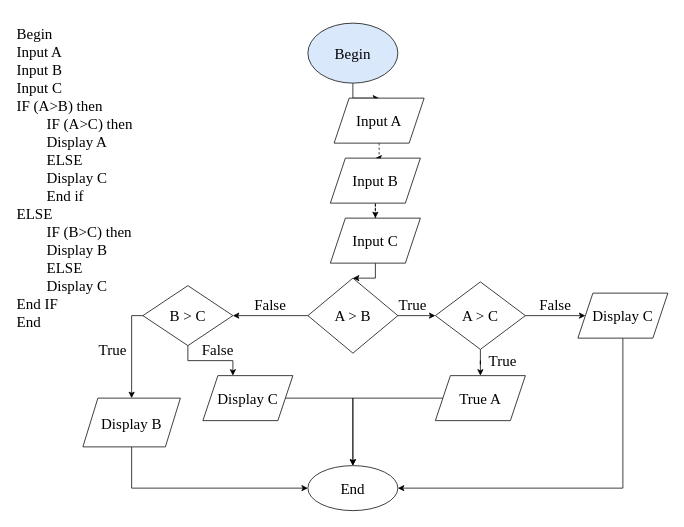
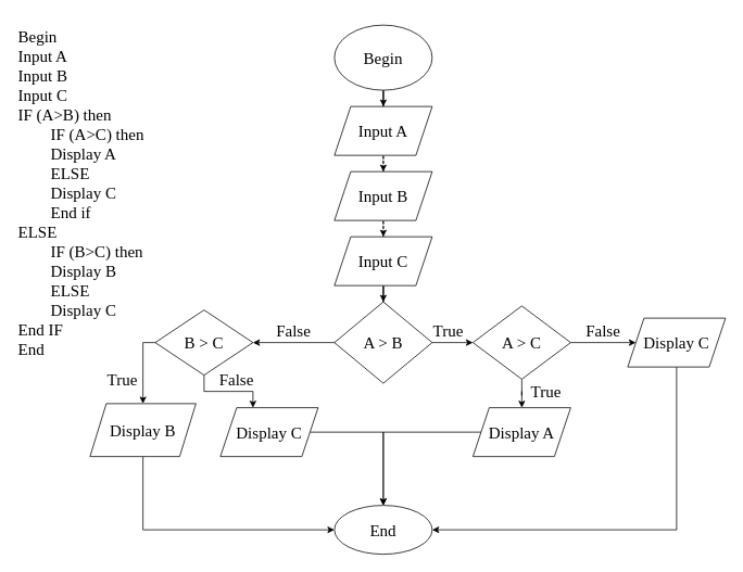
  <mxCell id="0" />
  <mxCell id="1" parent="0" />
  <mxCell id="2" value="Begin&lt;br&gt;Input A&lt;br&gt;Input B&lt;br&gt;Input C&lt;br&gt;IF (A&amp;gt;B) then&lt;br&gt;&lt;span style=&quot;white-space: pre;&quot;&gt;&#09;&lt;/span&gt;IF (A&amp;gt;C) then&lt;br&gt;&lt;span style=&quot;white-space: pre;&quot;&gt;&#09;&lt;/span&gt;Display A&lt;br&gt;&lt;span style=&quot;white-space: pre;&quot;&gt;&#09;&lt;/span&gt;ELSE&amp;nbsp;&lt;br&gt;&lt;span style=&quot;white-space: pre;&quot;&gt;&#09;&lt;/span&gt;Display C&lt;br&gt;&lt;span style=&quot;white-space: pre;&quot;&gt;&#09;&lt;/span&gt;End if&lt;br&gt;ELSE&lt;br&gt;&lt;span style=&quot;white-space: pre;&quot;&gt;&#09;&lt;/span&gt;IF (B&amp;gt;C) then&lt;br&gt;&lt;span style=&quot;white-space: pre;&quot;&gt;&#09;&lt;/span&gt;Display B&lt;br&gt;&lt;span style=&quot;white-space: pre;&quot;&gt;&#09;&lt;/span&gt;ELSE&lt;br&gt;&lt;span style=&quot;white-space: pre;&quot;&gt;&#09;&lt;/span&gt;Display C&lt;br&gt;End IF&lt;br&gt;End" style="text;html=1;strokeColor=none;fillColor=none;align=left;verticalAlign=top;whiteSpace=wrap;rounded=0;fontFamily=Times New Roman;fontSize=20;spacingTop=5;" vertex="1" parent="1"><mxGeometry x="20" width="230" height="475" as="geometry" y="20" /></mxCell>
  <mxCell id="3" value="" style="edgeStyle=orthogonalEdgeStyle;rounded=0;orthogonalLoop=1;jettySize=auto;html=1;fontFamily=Times New Roman;fontSize=20;" edge="1" parent="1" source="4" target="6"><mxGeometry relative="1" as="geometry" /></mxCell>
- <mxCell id="4" value="Begin" style="ellipse;whiteSpace=wrap;html=1;fontFamily=Times New Roman;fontSize=20;fillColor=#dae8fc;" vertex="1" parent="1"><mxGeometry x="410" y="30" width="120" height="80" as="geometry" /></mxCell>
+ <mxCell id="4" value="Begin" style="ellipse;whiteSpace=wrap;html=1;fontFamily=Times New Roman;fontSize=20;" vertex="1" parent="1"><mxGeometry x="410" y="30" width="120" height="80" as="geometry" /></mxCell>
  <mxCell id="5" value="" style="edgeStyle=orthogonalEdgeStyle;rounded=0;orthogonalLoop=1;jettySize=auto;html=1;fontFamily=Times New Roman;fontSize=20;dashed=1;" edge="1" parent="1" source="6" target="8"><mxGeometry relative="1" as="geometry" /></mxCell>
- <mxCell id="6" value="Input A" style="shape=parallelogram;perimeter=parallelogramPerimeter;whiteSpace=wrap;html=1;fixedSize=1;fontSize=20;fontFamily=Times New Roman;" vertex="1" parent="1"><mxGeometry x="445" y="130" width="120" height="60" as="geometry" /></mxCell>
+ <mxCell id="6" value="Input A" style="shape=parallelogram;perimeter=parallelogramPerimeter;whiteSpace=wrap;html=1;fixedSize=1;fontSize=20;fontFamily=Times New Roman;" vertex="1" parent="1"><mxGeometry x="410" y="130" width="120" height="60" as="geometry" /></mxCell>
  <mxCell id="7" value="" style="edgeStyle=orthogonalEdgeStyle;rounded=0;orthogonalLoop=1;jettySize=auto;html=1;fontFamily=Times New Roman;fontSize=20;dashed=1;" edge="1" parent="1" source="8" target="10"><mxGeometry relative="1" as="geometry" /></mxCell>
- <mxCell id="8" value="Input B" style="shape=parallelogram;perimeter=parallelogramPerimeter;whiteSpace=wrap;html=1;fixedSize=1;fontSize=20;fontFamily=Times New Roman;" vertex="1" parent="1"><mxGeometry x="440" y="210" width="120" height="60" as="geometry" /></mxCell>
+ <mxCell id="8" value="Input B" style="shape=parallelogram;perimeter=parallelogramPerimeter;whiteSpace=wrap;html=1;fixedSize=1;fontSize=20;fontFamily=Times New Roman;" vertex="1" parent="1"><mxGeometry x="410" y="210" width="120" height="60" as="geometry" /></mxCell>
  <mxCell id="9" value="" style="edgeStyle=orthogonalEdgeStyle;rounded=0;orthogonalLoop=1;jettySize=auto;html=1;fontFamily=Times New Roman;fontSize=20;" edge="1" parent="1" source="10" target="13"><mxGeometry relative="1" as="geometry" /></mxCell>
- <mxCell id="10" value="Input C" style="shape=parallelogram;perimeter=parallelogramPerimeter;whiteSpace=wrap;html=1;fixedSize=1;fontSize=20;fontFamily=Times New Roman;" vertex="1" parent="1"><mxGeometry x="440" y="290" width="120" height="60" as="geometry" /></mxCell>
+ <mxCell id="10" value="Input C" style="shape=parallelogram;perimeter=parallelogramPerimeter;whiteSpace=wrap;html=1;fixedSize=1;fontSize=20;fontFamily=Times New Roman;" vertex="1" parent="1"><mxGeometry x="410" y="290" width="120" height="60" as="geometry" /></mxCell>
  <mxCell id="11" value="" style="edgeStyle=orthogonalEdgeStyle;rounded=0;orthogonalLoop=1;jettySize=auto;html=1;fontFamily=Times New Roman;fontSize=20;" edge="1" parent="1" source="13" target="16"><mxGeometry relative="1" as="geometry" /></mxCell>
  <mxCell id="12" value="" style="edgeStyle=orthogonalEdgeStyle;rounded=0;orthogonalLoop=1;jettySize=auto;html=1;fontFamily=Times New Roman;fontSize=20;" edge="1" parent="1" source="13" target="26"><mxGeometry relative="1" as="geometry" /></mxCell>
  <mxCell id="13" value="A &amp;gt; B" style="rhombus;whiteSpace=wrap;html=1;fontSize=20;fontFamily=Times New Roman;" vertex="1" parent="1"><mxGeometry x="410" y="370" width="120" height="100" as="geometry" /></mxCell>
  <mxCell id="14" value="" style="edgeStyle=orthogonalEdgeStyle;rounded=0;orthogonalLoop=1;jettySize=auto;html=1;fontFamily=Times New Roman;fontSize=20;" edge="1" parent="1" source="16" target="19"><mxGeometry relative="1" as="geometry" /></mxCell>
  <mxCell id="15" value="" style="edgeStyle=orthogonalEdgeStyle;rounded=0;orthogonalLoop=1;jettySize=auto;html=1;fontFamily=Times New Roman;fontSize=20;" edge="1" parent="1" source="16" target="21"><mxGeometry relative="1" as="geometry" /></mxCell>
  <mxCell id="16" value="A &amp;gt; C" style="rhombus;whiteSpace=wrap;html=1;fontSize=20;fontFamily=Times New Roman;" vertex="1" parent="1"><mxGeometry x="580" y="375" width="120" height="90" as="geometry" /></mxCell>
  <mxCell id="17" value="True" style="text;html=1;strokeColor=none;fillColor=none;align=center;verticalAlign=middle;whiteSpace=wrap;rounded=0;fontFamily=Times New Roman;fontSize=20;" vertex="1" parent="1"><mxGeometry x="520" y="390" width="60" height="30" as="geometry" /></mxCell>
  <mxCell id="18" style="edgeStyle=orthogonalEdgeStyle;rounded=0;orthogonalLoop=1;jettySize=auto;html=1;fontFamily=Times New Roman;fontSize=20;" edge="1" parent="1" source="19" target="34"><mxGeometry relative="1" as="geometry" /></mxCell>
- <mxCell id="19" value="True A" style="shape=parallelogram;perimeter=parallelogramPerimeter;whiteSpace=wrap;html=1;fixedSize=1;fontSize=20;fontFamily=Times New Roman;" vertex="1" parent="1"><mxGeometry x="580" y="500" width="120" height="60" as="geometry" /></mxCell>
+ <mxCell id="19" value="Display A" style="shape=parallelogram;perimeter=parallelogramPerimeter;whiteSpace=wrap;html=1;fixedSize=1;fontSize=20;fontFamily=Times New Roman;" vertex="1" parent="1"><mxGeometry x="580" y="500" width="120" height="60" as="geometry" /></mxCell>
  <mxCell id="20" style="edgeStyle=orthogonalEdgeStyle;rounded=0;orthogonalLoop=1;jettySize=auto;html=1;entryX=1;entryY=0.5;entryDx=0;entryDy=0;fontFamily=Times New Roman;fontSize=20;" edge="1" parent="1" source="21" target="34"><mxGeometry relative="1" as="geometry"><Array as="points"><mxPoint x="830" y="650" /></Array></mxGeometry></mxCell>
  <mxCell id="21" value="Display C" style="shape=parallelogram;perimeter=parallelogramPerimeter;whiteSpace=wrap;html=1;fixedSize=1;fontSize=20;fontFamily=Times New Roman;" vertex="1" parent="1"><mxGeometry x="770" y="390" width="120" height="60" as="geometry" /></mxCell>
  <mxCell id="22" value="True" style="text;html=1;strokeColor=none;fillColor=none;align=center;verticalAlign=middle;whiteSpace=wrap;rounded=0;fontFamily=Times New Roman;fontSize=20;" vertex="1" parent="1"><mxGeometry x="640" y="465" width="60" height="30" as="geometry" /></mxCell>
  <mxCell id="23" value="False" style="text;html=1;strokeColor=none;fillColor=none;align=center;verticalAlign=middle;whiteSpace=wrap;rounded=0;fontFamily=Times New Roman;fontSize=20;" vertex="1" parent="1"><mxGeometry x="710" y="390" width="60" height="30" as="geometry" /></mxCell>
  <mxCell id="24" value="" style="edgeStyle=orthogonalEdgeStyle;rounded=0;orthogonalLoop=1;jettySize=auto;html=1;fontFamily=Times New Roman;fontSize=20;" edge="1" parent="1" source="26" target="29"><mxGeometry relative="1" as="geometry"><mxPoint x="170" y="480" as="targetPoint" /><Array as="points"><mxPoint x="175" y="420" /></Array></mxGeometry></mxCell>
  <mxCell id="25" value="" style="edgeStyle=orthogonalEdgeStyle;rounded=0;orthogonalLoop=1;jettySize=auto;html=1;fontFamily=Times New Roman;fontSize=20;" edge="1" parent="1" source="26" target="32"><mxGeometry relative="1" as="geometry"><mxPoint x="310" y="500" as="targetPoint" /><Array as="points"><mxPoint x="250" y="480" /><mxPoint x="310" y="480" /></Array></mxGeometry></mxCell>
  <mxCell id="26" value="B &amp;gt; C" style="rhombus;whiteSpace=wrap;html=1;fontSize=20;fontFamily=Times New Roman;" vertex="1" parent="1"><mxGeometry x="190" y="380" width="120" height="80" as="geometry" /></mxCell>
  <mxCell id="27" value="False" style="text;html=1;strokeColor=none;fillColor=none;align=center;verticalAlign=middle;whiteSpace=wrap;rounded=0;fontFamily=Times New Roman;fontSize=20;" vertex="1" parent="1"><mxGeometry x="330" y="390" width="60" height="30" as="geometry" /></mxCell>
  <mxCell id="28" value="" style="edgeStyle=orthogonalEdgeStyle;rounded=0;orthogonalLoop=1;jettySize=auto;html=1;fontFamily=Times New Roman;fontSize=20;" edge="1" parent="1" source="29" target="34"><mxGeometry relative="1" as="geometry"><Array as="points"><mxPoint x="175" y="650" /></Array></mxGeometry></mxCell>
- <mxCell id="29" value="Display B" style="shape=parallelogram;perimeter=parallelogramPerimeter;whiteSpace=wrap;html=1;fixedSize=1;fontFamily=Times New Roman;fontSize=20;" vertex="1" parent="1"><mxGeometry x="110" y="530" width="130" height="65" as="geometry" /></mxCell>
+ <mxCell id="29" value="Display B" style="shape=parallelogram;perimeter=parallelogramPerimeter;whiteSpace=wrap;html=1;fixedSize=1;fontFamily=Times New Roman;fontSize=20;" vertex="1" parent="1"><mxGeometry x="110" y="495" width="130" height="65" as="geometry" /></mxCell>
  <mxCell id="30" value="True" style="text;html=1;strokeColor=none;fillColor=none;align=center;verticalAlign=middle;whiteSpace=wrap;rounded=0;fontFamily=Times New Roman;fontSize=20;" vertex="1" parent="1"><mxGeometry x="120" y="450" width="60" height="30" as="geometry" /></mxCell>
  <mxCell id="31" style="edgeStyle=orthogonalEdgeStyle;rounded=0;orthogonalLoop=1;jettySize=auto;html=1;fontFamily=Times New Roman;fontSize=20;" edge="1" parent="1" source="32" target="34"><mxGeometry relative="1" as="geometry" /></mxCell>
  <mxCell id="32" value="Display C" style="shape=parallelogram;perimeter=parallelogramPerimeter;whiteSpace=wrap;html=1;fixedSize=1;fontFamily=Times New Roman;fontSize=20;" vertex="1" parent="1"><mxGeometry x="270" y="500" width="120" height="60" as="geometry" /></mxCell>
  <mxCell id="33" value="False" style="text;html=1;strokeColor=none;fillColor=none;align=center;verticalAlign=middle;whiteSpace=wrap;rounded=0;fontFamily=Times New Roman;fontSize=20;" vertex="1" parent="1"><mxGeometry x="260" y="450" width="60" height="30" as="geometry" /></mxCell>
  <mxCell id="34" value="End" style="ellipse;whiteSpace=wrap;html=1;fontSize=20;fontFamily=Times New Roman;" vertex="1" parent="1"><mxGeometry x="410" y="620" width="120" height="60" as="geometry" /></mxCell>
